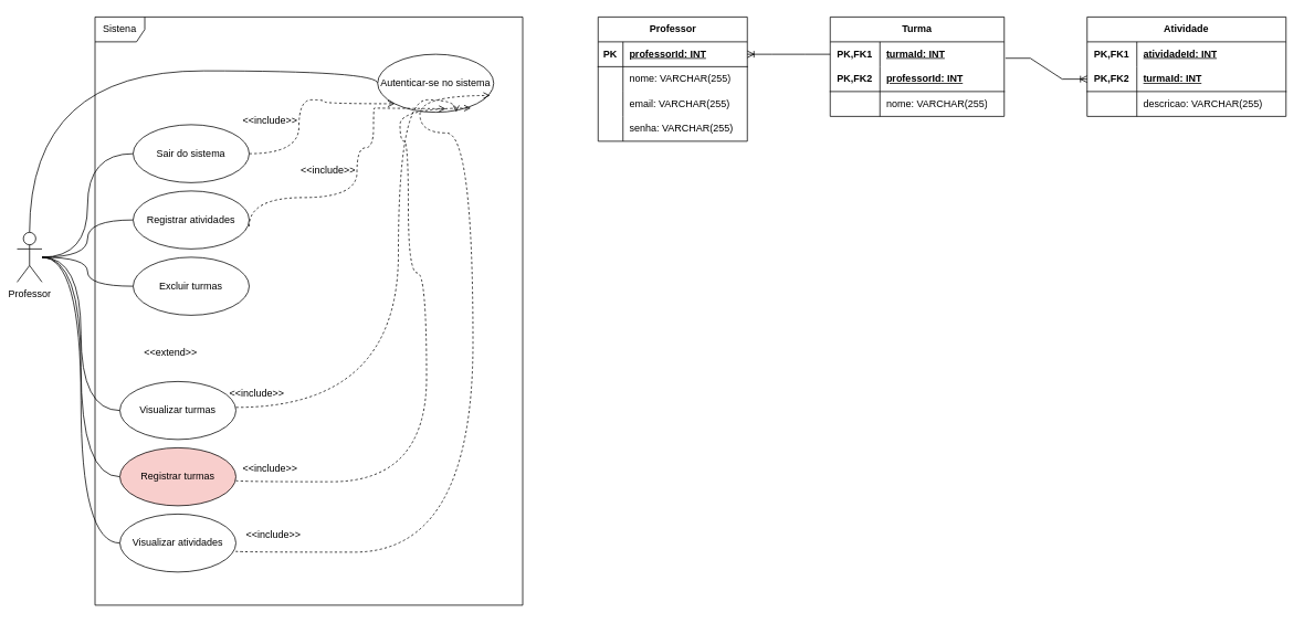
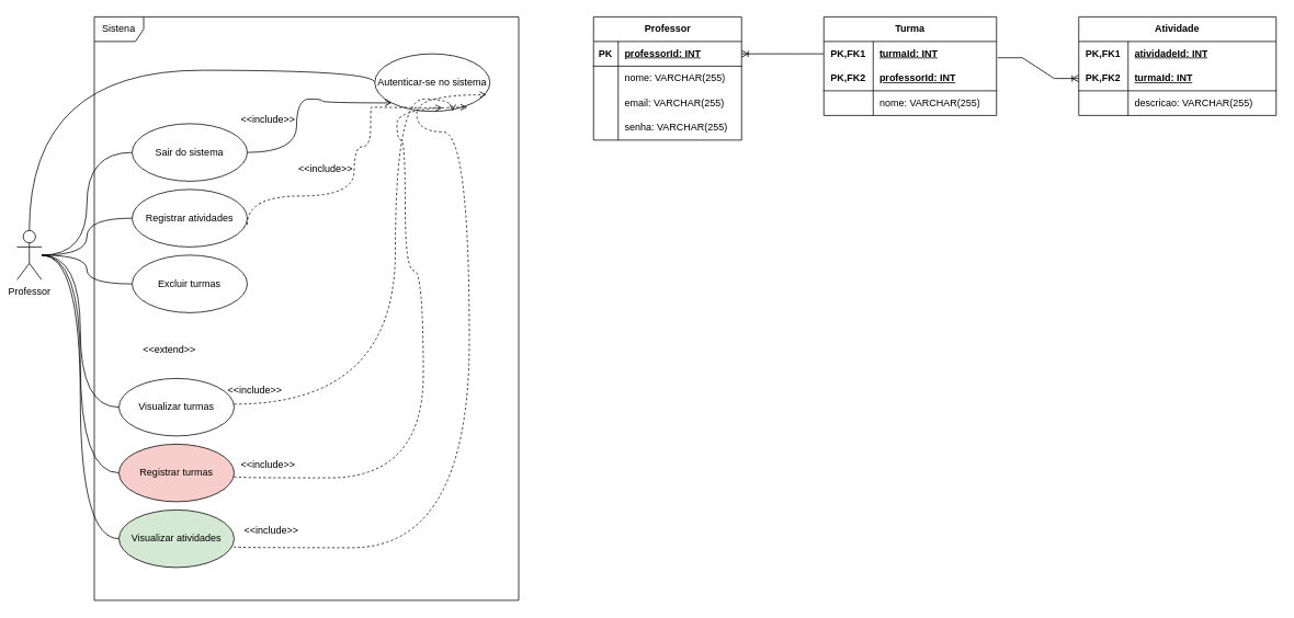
  <mxCell id="0" />
  <mxCell id="1" parent="0" />
  <mxCell id="2" value="Sistena" style="shape=umlFrame;whiteSpace=wrap;html=1;pointerEvents=0;" vertex="1" parent="1"><mxGeometry x="114" y="20" width="516" height="710" as="geometry" /></mxCell>
  <mxCell id="3" style="edgeStyle=orthogonalEdgeStyle;rounded=0;orthogonalLoop=1;jettySize=auto;html=1;entryX=0;entryY=0.5;entryDx=0;entryDy=0;endArrow=none;endFill=0;curved=1;" edge="1" parent="1" source="10" target="11"><mxGeometry relative="1" as="geometry"><Array as="points"><mxPoint x="35" y="85" /></Array></mxGeometry></mxCell>
  <mxCell id="4" style="edgeStyle=orthogonalEdgeStyle;rounded=0;orthogonalLoop=1;jettySize=auto;html=1;entryX=0;entryY=0.5;entryDx=0;entryDy=0;endArrow=none;endFill=0;curved=1;" edge="1" parent="1" source="10" target="13"><mxGeometry relative="1" as="geometry" /></mxCell>
  <mxCell id="5" style="edgeStyle=orthogonalEdgeStyle;rounded=0;orthogonalLoop=1;jettySize=auto;html=1;entryX=0;entryY=0.5;entryDx=0;entryDy=0;endArrow=none;endFill=0;curved=1;" edge="1" parent="1" source="10" target="18"><mxGeometry relative="1" as="geometry" /></mxCell>
  <mxCell id="6" style="edgeStyle=orthogonalEdgeStyle;rounded=0;orthogonalLoop=1;jettySize=auto;html=1;entryX=0;entryY=0.5;entryDx=0;entryDy=0;endArrow=none;endFill=0;curved=1;" edge="1" parent="1" source="10" target="14"><mxGeometry relative="1" as="geometry" /></mxCell>
  <mxCell id="7" style="edgeStyle=orthogonalEdgeStyle;rounded=0;orthogonalLoop=1;jettySize=auto;html=1;entryX=0;entryY=0.5;entryDx=0;entryDy=0;endArrow=none;endFill=0;curved=1;" edge="1" parent="1" source="10" target="15"><mxGeometry relative="1" as="geometry" /></mxCell>
  <mxCell id="8" style="edgeStyle=orthogonalEdgeStyle;rounded=0;orthogonalLoop=1;jettySize=auto;html=1;entryX=0;entryY=0.5;entryDx=0;entryDy=0;endArrow=none;endFill=0;curved=1;" edge="1" parent="1" source="10" target="16"><mxGeometry relative="1" as="geometry" /></mxCell>
  <mxCell id="9" style="edgeStyle=orthogonalEdgeStyle;rounded=0;orthogonalLoop=1;jettySize=auto;html=1;entryX=0;entryY=0.5;entryDx=0;entryDy=0;endArrow=none;endFill=0;curved=1;" edge="1" parent="1" source="10" target="17"><mxGeometry relative="1" as="geometry" /></mxCell>
  <mxCell id="10" value="Professor&lt;div&gt;&lt;br&gt;&lt;/div&gt;" style="shape=umlActor;verticalLabelPosition=bottom;verticalAlign=top;html=1;" vertex="1" parent="1"><mxGeometry x="20" y="280" width="30" height="60" as="geometry" /></mxCell>
  <mxCell id="11" value="Autenticar-se no sistema" style="ellipse;whiteSpace=wrap;html=1;" vertex="1" parent="1"><mxGeometry x="455" y="65" width="140" height="70" as="geometry" /></mxCell>
- <mxCell id="12" style="edgeStyle=orthogonalEdgeStyle;rounded=0;orthogonalLoop=1;jettySize=auto;html=1;entryX=0;entryY=1;entryDx=0;entryDy=0;dashed=1;endArrow=open;endFill=0;curved=1;" edge="1" parent="1" source="13" target="11"><mxGeometry relative="1" as="geometry"><Array as="points"><mxPoint x="360" y="185" /><mxPoint x="360" y="120" /><mxPoint x="391" y="120" /></Array></mxGeometry></mxCell>
+ <mxCell id="12" style="edgeStyle=orthogonalEdgeStyle;rounded=0;orthogonalLoop=1;jettySize=auto;html=1;entryX=0;entryY=1;entryDx=0;entryDy=0;dashed=0;endArrow=open;endFill=0;curved=1;" edge="1" parent="1" source="13" target="11"><mxGeometry relative="1" as="geometry"><Array as="points"><mxPoint x="360" y="185" /><mxPoint x="360" y="120" /><mxPoint x="391" y="120" /></Array></mxGeometry></mxCell>
  <mxCell id="13" value="Sair do sistema" style="ellipse;whiteSpace=wrap;html=1;" vertex="1" parent="1"><mxGeometry x="160" y="150" width="140" height="70" as="geometry" /></mxCell>
  <mxCell id="14" value="Excluir turmas" style="ellipse;whiteSpace=wrap;html=1;" vertex="1" parent="1"><mxGeometry x="160" y="310" width="140" height="70" as="geometry" /></mxCell>
  <mxCell id="15" value="Visualizar turmas" style="ellipse;whiteSpace=wrap;html=1;" vertex="1" parent="1"><mxGeometry x="144" y="460" width="140" height="70" as="geometry" /></mxCell>
  <mxCell id="16" value="Registrar turmas" style="ellipse;whiteSpace=wrap;html=1;fillColor=#f8cecc;" vertex="1" parent="1"><mxGeometry x="144" y="540" width="140" height="70" as="geometry" /></mxCell>
- <mxCell id="17" value="Visualizar atividades" style="ellipse;whiteSpace=wrap;html=1;" vertex="1" parent="1"><mxGeometry x="144" y="620" width="140" height="70" as="geometry" /></mxCell>
+ <mxCell id="17" value="Visualizar atividades" style="ellipse;whiteSpace=wrap;html=1;fillColor=#d5e8d4;" vertex="1" parent="1"><mxGeometry x="144" y="620" width="140" height="70" as="geometry" /></mxCell>
  <mxCell id="18" value="Registrar atividades" style="ellipse;whiteSpace=wrap;html=1;" vertex="1" parent="1"><mxGeometry x="160" y="230" width="140" height="70" as="geometry" /></mxCell>
  <mxCell id="19" value="&amp;lt;&amp;lt;include&amp;gt;&amp;gt;" style="text;html=1;align=center;verticalAlign=middle;resizable=0;points=[];autosize=1;strokeColor=none;fillColor=none;" vertex="1" parent="1"><mxGeometry x="280" y="130" width="90" height="30" as="geometry" /></mxCell>
  <mxCell id="20" value="&amp;lt;&amp;lt;include&amp;gt;&amp;gt;" style="text;html=1;align=center;verticalAlign=middle;resizable=0;points=[];autosize=1;strokeColor=none;fillColor=none;" vertex="1" parent="1"><mxGeometry x="350" y="190" width="90" height="30" as="geometry" /></mxCell>
  <mxCell id="21" style="edgeStyle=orthogonalEdgeStyle;rounded=0;orthogonalLoop=1;jettySize=auto;html=1;dashed=1;endArrow=open;endFill=0;curved=1;entryX=0.586;entryY=0.94;entryDx=0;entryDy=0;entryPerimeter=0;" edge="1" parent="1" target="11"><mxGeometry relative="1" as="geometry"><mxPoint x="300" y="272.83" as="sourcePoint" /><mxPoint x="453.58" y="130" as="targetPoint" /><Array as="points"><mxPoint x="300" y="238" /><mxPoint x="430" y="238" /><mxPoint x="430" y="178" /><mxPoint x="450" y="178" /><mxPoint x="450" y="130" /><mxPoint x="452" y="130" /></Array></mxGeometry></mxCell>
  <mxCell id="22" value="&amp;lt;&amp;lt;include&amp;gt;&amp;gt;" style="text;html=1;align=center;verticalAlign=middle;resizable=0;points=[];autosize=1;strokeColor=none;fillColor=none;" vertex="1" parent="1"><mxGeometry x="280" y="550" width="90" height="30" as="geometry" /></mxCell>
  <mxCell id="23" style="edgeStyle=orthogonalEdgeStyle;rounded=0;orthogonalLoop=1;jettySize=auto;html=1;dashed=1;endArrow=open;endFill=0;curved=1;entryX=0.803;entryY=0.929;entryDx=0;entryDy=0;entryPerimeter=0;" edge="1" parent="1" target="11"><mxGeometry relative="1" as="geometry"><mxPoint x="284" y="579.62" as="sourcePoint" /><mxPoint x="484" y="170" as="targetPoint" /><Array as="points"><mxPoint x="514" y="581" /><mxPoint x="514" y="329" /><mxPoint x="492" y="329" /><mxPoint x="492" y="170" /><mxPoint x="482" y="170" /></Array></mxGeometry></mxCell>
  <mxCell id="24" value="&amp;lt;&amp;lt;include&amp;gt;&amp;gt;" style="text;html=1;align=center;verticalAlign=middle;resizable=0;points=[];autosize=1;strokeColor=none;fillColor=none;" vertex="1" parent="1"><mxGeometry x="264" y="460" width="90" height="30" as="geometry" /></mxCell>
  <mxCell id="25" style="edgeStyle=orthogonalEdgeStyle;rounded=0;orthogonalLoop=1;jettySize=auto;html=1;dashed=1;endArrow=open;endFill=0;curved=1;entryX=0.677;entryY=0.997;entryDx=0;entryDy=0;entryPerimeter=0;" edge="1" parent="1" target="11"><mxGeometry relative="1" as="geometry"><mxPoint x="284" y="491.25" as="sourcePoint" /><mxPoint x="473.497" y="169.999" as="targetPoint" /><Array as="points"><mxPoint x="480" y="491" /><mxPoint x="480" y="120" /></Array></mxGeometry></mxCell>
  <mxCell id="26" style="edgeStyle=orthogonalEdgeStyle;rounded=0;orthogonalLoop=1;jettySize=auto;html=1;dashed=1;endArrow=open;endFill=0;curved=1;entryX=0.969;entryY=0.711;entryDx=0;entryDy=0;entryPerimeter=0;" edge="1" parent="1" target="11"><mxGeometry relative="1" as="geometry"><mxPoint x="283.6" y="665" as="sourcePoint" /><mxPoint x="493.6" y="160" as="targetPoint" /><Array as="points"><mxPoint x="284" y="666" /><mxPoint x="570" y="666" /><mxPoint x="570" y="160" /><mxPoint x="506" y="160" /></Array></mxGeometry></mxCell>
  <mxCell id="27" value="&amp;lt;&amp;lt;include&amp;gt;&amp;gt;" style="text;html=1;align=center;verticalAlign=middle;resizable=0;points=[];autosize=1;strokeColor=none;fillColor=none;" vertex="1" parent="1"><mxGeometry x="284" y="630" width="90" height="30" as="geometry" /></mxCell>
  <mxCell id="28" value="&amp;lt;&amp;lt;extend&amp;gt;&amp;gt;" style="text;html=1;align=center;verticalAlign=middle;resizable=0;points=[];autosize=1;strokeColor=none;fillColor=none;" vertex="1" parent="1"><mxGeometry x="160" y="410" width="90" height="30" as="geometry" /></mxCell>
  <mxCell id="29" value="Professor" style="shape=table;startSize=30;container=1;collapsible=1;childLayout=tableLayout;fixedRows=1;rowLines=0;fontStyle=1;align=center;resizeLast=1;html=1;" vertex="1" parent="1"><mxGeometry x="721" y="20" width="180" height="150" as="geometry" /></mxCell>
  <mxCell id="30" value="" style="shape=tableRow;horizontal=0;startSize=0;swimlaneHead=0;swimlaneBody=0;fillColor=none;collapsible=0;dropTarget=0;points=[[0,0.5],[1,0.5]];portConstraint=eastwest;top=0;left=0;right=0;bottom=1;" vertex="1" parent="29"><mxGeometry y="30" width="180" height="30" as="geometry" /></mxCell>
  <mxCell id="31" value="PK" style="shape=partialRectangle;connectable=0;fillColor=none;top=0;left=0;bottom=0;right=0;fontStyle=1;overflow=hidden;whiteSpace=wrap;html=1;" vertex="1" parent="30"><mxGeometry width="30" height="30" as="geometry"><mxRectangle width="30" height="30" as="alternateBounds" /></mxGeometry></mxCell>
  <mxCell id="32" value="professorId: INT" style="shape=partialRectangle;connectable=0;fillColor=none;top=0;left=0;bottom=0;right=0;align=left;spacingLeft=6;fontStyle=5;overflow=hidden;whiteSpace=wrap;html=1;" vertex="1" parent="30"><mxGeometry x="30" width="150" height="30" as="geometry"><mxRectangle width="150" height="30" as="alternateBounds" /></mxGeometry></mxCell>
  <mxCell id="33" value="" style="shape=tableRow;horizontal=0;startSize=0;swimlaneHead=0;swimlaneBody=0;fillColor=none;collapsible=0;dropTarget=0;points=[[0,0.5],[1,0.5]];portConstraint=eastwest;top=0;left=0;right=0;bottom=0;" vertex="1" parent="29"><mxGeometry y="60" width="180" height="30" as="geometry" /></mxCell>
  <mxCell id="34" value="" style="shape=partialRectangle;connectable=0;fillColor=none;top=0;left=0;bottom=0;right=0;editable=1;overflow=hidden;whiteSpace=wrap;html=1;" vertex="1" parent="33"><mxGeometry width="30" height="30" as="geometry"><mxRectangle width="30" height="30" as="alternateBounds" /></mxGeometry></mxCell>
  <mxCell id="35" value="nome: VARCHAR(255)" style="shape=partialRectangle;connectable=0;fillColor=none;top=0;left=0;bottom=0;right=0;align=left;spacingLeft=6;overflow=hidden;whiteSpace=wrap;html=1;" vertex="1" parent="33"><mxGeometry x="30" width="150" height="30" as="geometry"><mxRectangle width="150" height="30" as="alternateBounds" /></mxGeometry></mxCell>
  <mxCell id="36" value="" style="shape=tableRow;horizontal=0;startSize=0;swimlaneHead=0;swimlaneBody=0;fillColor=none;collapsible=0;dropTarget=0;points=[[0,0.5],[1,0.5]];portConstraint=eastwest;top=0;left=0;right=0;bottom=0;" vertex="1" parent="29"><mxGeometry y="90" width="180" height="30" as="geometry" /></mxCell>
  <mxCell id="37" value="" style="shape=partialRectangle;connectable=0;fillColor=none;top=0;left=0;bottom=0;right=0;editable=1;overflow=hidden;whiteSpace=wrap;html=1;" vertex="1" parent="36"><mxGeometry width="30" height="30" as="geometry"><mxRectangle width="30" height="30" as="alternateBounds" /></mxGeometry></mxCell>
  <mxCell id="38" value="email: VARCHAR(255)" style="shape=partialRectangle;connectable=0;fillColor=none;top=0;left=0;bottom=0;right=0;align=left;spacingLeft=6;overflow=hidden;whiteSpace=wrap;html=1;" vertex="1" parent="36"><mxGeometry x="30" width="150" height="30" as="geometry"><mxRectangle width="150" height="30" as="alternateBounds" /></mxGeometry></mxCell>
  <mxCell id="39" value="" style="shape=tableRow;horizontal=0;startSize=0;swimlaneHead=0;swimlaneBody=0;fillColor=none;collapsible=0;dropTarget=0;points=[[0,0.5],[1,0.5]];portConstraint=eastwest;top=0;left=0;right=0;bottom=0;" vertex="1" parent="29"><mxGeometry y="120" width="180" height="30" as="geometry" /></mxCell>
  <mxCell id="40" value="" style="shape=partialRectangle;connectable=0;fillColor=none;top=0;left=0;bottom=0;right=0;editable=1;overflow=hidden;whiteSpace=wrap;html=1;" vertex="1" parent="39"><mxGeometry width="30" height="30" as="geometry"><mxRectangle width="30" height="30" as="alternateBounds" /></mxGeometry></mxCell>
  <mxCell id="41" value="senha: VARCHAR(255)" style="shape=partialRectangle;connectable=0;fillColor=none;top=0;left=0;bottom=0;right=0;align=left;spacingLeft=6;overflow=hidden;whiteSpace=wrap;html=1;" vertex="1" parent="39"><mxGeometry x="30" width="150" height="30" as="geometry"><mxRectangle width="150" height="30" as="alternateBounds" /></mxGeometry></mxCell>
  <mxCell id="42" value="Turma" style="shape=table;startSize=30;container=1;collapsible=1;childLayout=tableLayout;fixedRows=1;rowLines=0;fontStyle=1;align=center;resizeLast=1;html=1;whiteSpace=wrap;" vertex="1" parent="1"><mxGeometry x="1001" y="20" width="210" height="120" as="geometry" /></mxCell>
  <mxCell id="43" value="" style="shape=tableRow;horizontal=0;startSize=0;swimlaneHead=0;swimlaneBody=0;fillColor=none;collapsible=0;dropTarget=0;points=[[0,0.5],[1,0.5]];portConstraint=eastwest;top=0;left=0;right=0;bottom=0;html=1;" vertex="1" parent="42"><mxGeometry y="30" width="210" height="30" as="geometry" /></mxCell>
  <mxCell id="44" value="PK,FK1" style="shape=partialRectangle;connectable=0;fillColor=none;top=0;left=0;bottom=0;right=0;fontStyle=1;overflow=hidden;html=1;whiteSpace=wrap;" vertex="1" parent="43"><mxGeometry width="60" height="30" as="geometry"><mxRectangle width="60" height="30" as="alternateBounds" /></mxGeometry></mxCell>
  <mxCell id="45" value="turmaId: INT" style="shape=partialRectangle;connectable=0;fillColor=none;top=0;left=0;bottom=0;right=0;align=left;spacingLeft=6;fontStyle=5;overflow=hidden;html=1;whiteSpace=wrap;" vertex="1" parent="43"><mxGeometry x="60" width="150" height="30" as="geometry"><mxRectangle width="150" height="30" as="alternateBounds" /></mxGeometry></mxCell>
  <mxCell id="46" value="" style="shape=tableRow;horizontal=0;startSize=0;swimlaneHead=0;swimlaneBody=0;fillColor=none;collapsible=0;dropTarget=0;points=[[0,0.5],[1,0.5]];portConstraint=eastwest;top=0;left=0;right=0;bottom=1;html=1;" vertex="1" parent="42"><mxGeometry y="60" width="210" height="30" as="geometry" /></mxCell>
  <mxCell id="47" value="PK,FK2" style="shape=partialRectangle;connectable=0;fillColor=none;top=0;left=0;bottom=0;right=0;fontStyle=1;overflow=hidden;html=1;whiteSpace=wrap;" vertex="1" parent="46"><mxGeometry width="60" height="30" as="geometry"><mxRectangle width="60" height="30" as="alternateBounds" /></mxGeometry></mxCell>
  <mxCell id="48" value="professorId: INT" style="shape=partialRectangle;connectable=0;fillColor=none;top=0;left=0;bottom=0;right=0;align=left;spacingLeft=6;fontStyle=5;overflow=hidden;html=1;whiteSpace=wrap;" vertex="1" parent="46"><mxGeometry x="60" width="150" height="30" as="geometry"><mxRectangle width="150" height="30" as="alternateBounds" /></mxGeometry></mxCell>
  <mxCell id="49" value="" style="shape=tableRow;horizontal=0;startSize=0;swimlaneHead=0;swimlaneBody=0;fillColor=none;collapsible=0;dropTarget=0;points=[[0,0.5],[1,0.5]];portConstraint=eastwest;top=0;left=0;right=0;bottom=0;html=1;" vertex="1" parent="42"><mxGeometry y="90" width="210" height="30" as="geometry" /></mxCell>
  <mxCell id="50" value="" style="shape=partialRectangle;connectable=0;fillColor=none;top=0;left=0;bottom=0;right=0;editable=1;overflow=hidden;html=1;whiteSpace=wrap;" vertex="1" parent="49"><mxGeometry width="60" height="30" as="geometry"><mxRectangle width="60" height="30" as="alternateBounds" /></mxGeometry></mxCell>
  <mxCell id="51" value="nome: VARCHAR(255)" style="shape=partialRectangle;connectable=0;fillColor=none;top=0;left=0;bottom=0;right=0;align=left;spacingLeft=6;overflow=hidden;html=1;whiteSpace=wrap;" vertex="1" parent="49"><mxGeometry x="60" width="150" height="30" as="geometry"><mxRectangle width="150" height="30" as="alternateBounds" /></mxGeometry></mxCell>
  <mxCell id="52" value="" style="edgeStyle=entityRelationEdgeStyle;fontSize=12;html=1;endArrow=ERoneToMany;rounded=0;exitX=0;exitY=0.5;exitDx=0;exitDy=0;entryX=1;entryY=0.5;entryDx=0;entryDy=0;" edge="1" parent="1" source="43" target="30"><mxGeometry width="100" height="100" relative="1" as="geometry"><mxPoint x="921" y="190" as="sourcePoint" /><mxPoint x="1021" y="190" as="targetPoint" /></mxGeometry></mxCell>
  <mxCell id="53" value="Atividade" style="shape=table;startSize=30;container=1;collapsible=1;childLayout=tableLayout;fixedRows=1;rowLines=0;fontStyle=1;align=center;resizeLast=1;html=1;whiteSpace=wrap;" vertex="1" parent="1"><mxGeometry x="1311" y="20" width="240" height="120" as="geometry" /></mxCell>
  <mxCell id="54" value="" style="shape=tableRow;horizontal=0;startSize=0;swimlaneHead=0;swimlaneBody=0;fillColor=none;collapsible=0;dropTarget=0;points=[[0,0.5],[1,0.5]];portConstraint=eastwest;top=0;left=0;right=0;bottom=0;html=1;" vertex="1" parent="53"><mxGeometry y="30" width="240" height="30" as="geometry" /></mxCell>
  <mxCell id="55" value="PK,FK1" style="shape=partialRectangle;connectable=0;fillColor=none;top=0;left=0;bottom=0;right=0;fontStyle=1;overflow=hidden;html=1;whiteSpace=wrap;" vertex="1" parent="54"><mxGeometry width="60" height="30" as="geometry"><mxRectangle width="60" height="30" as="alternateBounds" /></mxGeometry></mxCell>
  <mxCell id="56" value="atividadeId: INT" style="shape=partialRectangle;connectable=0;fillColor=none;top=0;left=0;bottom=0;right=0;align=left;spacingLeft=6;fontStyle=5;overflow=hidden;html=1;whiteSpace=wrap;" vertex="1" parent="54"><mxGeometry x="60" width="180" height="30" as="geometry"><mxRectangle width="180" height="30" as="alternateBounds" /></mxGeometry></mxCell>
  <mxCell id="57" value="" style="shape=tableRow;horizontal=0;startSize=0;swimlaneHead=0;swimlaneBody=0;fillColor=none;collapsible=0;dropTarget=0;points=[[0,0.5],[1,0.5]];portConstraint=eastwest;top=0;left=0;right=0;bottom=1;html=1;" vertex="1" parent="53"><mxGeometry y="60" width="240" height="30" as="geometry" /></mxCell>
  <mxCell id="58" value="PK,FK2" style="shape=partialRectangle;connectable=0;fillColor=none;top=0;left=0;bottom=0;right=0;fontStyle=1;overflow=hidden;html=1;whiteSpace=wrap;" vertex="1" parent="57"><mxGeometry width="60" height="30" as="geometry"><mxRectangle width="60" height="30" as="alternateBounds" /></mxGeometry></mxCell>
  <mxCell id="59" value="turmaId: INT" style="shape=partialRectangle;connectable=0;fillColor=none;top=0;left=0;bottom=0;right=0;align=left;spacingLeft=6;fontStyle=5;overflow=hidden;html=1;whiteSpace=wrap;" vertex="1" parent="57"><mxGeometry x="60" width="180" height="30" as="geometry"><mxRectangle width="180" height="30" as="alternateBounds" /></mxGeometry></mxCell>
  <mxCell id="60" value="" style="shape=tableRow;horizontal=0;startSize=0;swimlaneHead=0;swimlaneBody=0;fillColor=none;collapsible=0;dropTarget=0;points=[[0,0.5],[1,0.5]];portConstraint=eastwest;top=0;left=0;right=0;bottom=0;html=1;" vertex="1" parent="53"><mxGeometry y="90" width="240" height="30" as="geometry" /></mxCell>
  <mxCell id="61" value="" style="shape=partialRectangle;connectable=0;fillColor=none;top=0;left=0;bottom=0;right=0;editable=1;overflow=hidden;html=1;whiteSpace=wrap;" vertex="1" parent="60"><mxGeometry width="60" height="30" as="geometry"><mxRectangle width="60" height="30" as="alternateBounds" /></mxGeometry></mxCell>
  <mxCell id="62" value="descricao: VARCHAR(255)" style="shape=partialRectangle;connectable=0;fillColor=none;top=0;left=0;bottom=0;right=0;align=left;spacingLeft=6;overflow=hidden;html=1;whiteSpace=wrap;" vertex="1" parent="60"><mxGeometry x="60" width="180" height="30" as="geometry"><mxRectangle width="180" height="30" as="alternateBounds" /></mxGeometry></mxCell>
  <mxCell id="63" value="" style="edgeStyle=entityRelationEdgeStyle;fontSize=12;html=1;endArrow=ERoneToMany;rounded=0;exitX=1.007;exitY=0.66;exitDx=0;exitDy=0;entryX=0;entryY=0.5;entryDx=0;entryDy=0;exitPerimeter=0;" edge="1" parent="1" source="43" target="57"><mxGeometry width="100" height="100" relative="1" as="geometry"><mxPoint x="1331" y="170" as="sourcePoint" /><mxPoint x="1231" y="170" as="targetPoint" /><Array as="points"><mxPoint x="1341" y="175" /><mxPoint x="1331" y="175" /></Array></mxGeometry></mxCell>
